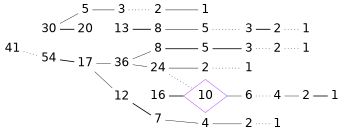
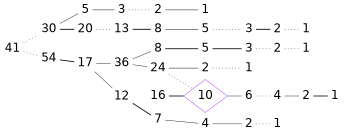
  digraph {
    nodesep=0.1
    rankdir=LR
    node [color=red fontname=Helvetica fontsize=30 shape=plaintext]
    edge [dir=none style=solid]
    n1 [color=darkgreen height=0.25 label=41 width=0.25]
    n2 [height=0.25 label=30 width=0.25]
    n3 [height=0.25 label=54 width=0.25]
    n4 [color=purple height=0.25 label=5 width=0.25]
    n5 [color=teal height=0.25 label=20 width=0.25]
    n6 [height=0.25 label=17 width=0.25]
    n7 [color=darkgreen height=0.25 label=3 width=0.25]
    n8 [color=teal height=0.25 label=13 width=0.25]
    n9 [height=0.25 label=2 width=0.25]
    n10 [color=teal height=0.25 label=1 width=0.25]
    n11 [color=purple height=0.25 label=8 width=0.25]
    n12 [color=teal height=0.25 label=5 width=0.25]
    n13 [height=0.25 label=3 width=0.25]
    n14 [color=darkgreen height=0.25 label=2 width=0.25]
    n15 [color=purple height=0.25 label=1 width=0.25]
    n16 [color=teal height=0.25 label=36 width=0.25]
    n17 [color=darkgreen height=0.25 label=12 width=0.25]
    n18 [color=teal height=0.25 label=8 width=0.25]
    n19 [height=0.25 label=24 width=0.25]
    n20 [color=darkgreen height=0.25 label=7 width=0.25]
    n21 [color=teal height=0.25 label=4 width=0.25]
    n22 [height=0.25 label=2 width=0.25]
    n23 [color=purple height=0.25 label=1 width=0.25]
    n24 [color=teal height=0.25 label=5 width=0.25]
    n25 [color=darkgreen height=0.25 label=2 width=0.25]
    n26 [color=purple height=0.25 label=10 shape=diamond width=0.25]
    n27 [color=teal height=0.25 label=3 width=0.25]
    n28 [height=0.25 label=2 width=0.25]
    n29 [color=darkgreen height=0.25 label=1 width=0.25]
    n30 [height=0.25 label=1 width=0.25]
    n31 [color=darkgreen height=0.25 label=16 width=0.25]
    n32 [height=0.25 label=6 width=0.25]
    n33 [color=darkgreen height=0.25 label=4 width=0.25]
    n34 [height=0.25 label=2 width=0.25]
    n35 [color=darkgreen height=0.25 label=1 width=0.25]
+   n1 -> n2 [style=dotted]
    n1 -> n3 [style=dotted]
    n2 -> n4
    n2 -> n5 [style=bold]
    n3 -> n6 [style=bold]
    n4 -> n7
+   n5 -> n8 [style=dotted]
    n6 -> n16
    n6 -> n17
    n7 -> n9 [style=dotted]
    n8 -> n11 [style=bold]
    n9 -> n10
    n11 -> n12
    n12 -> n13 [style=dotted]
    n13 -> n14 [style=bold]
    n14 -> n15 [style=dotted]
    n16 -> n18
    n16 -> n19
    n17 -> n20 [style=bold]
    n18 -> n24 [style=bold]
    n19 -> n25
    n19 -> n26 [style=dotted]
    n20 -> n21
    n21 -> n22
    n22 -> n23 [style=dotted]
    n24 -> n27 [style=bold]
    n25 -> n30 [style=dotted]
    n26 -> n32
    n27 -> n28 [style=dotted]
    n28 -> n29 [style=dotted]
    n31 -> n26 [style=bold]
    n32 -> n33 [style=dotted]
    n33 -> n34
    n34 -> n35 [style=bold]
  }
